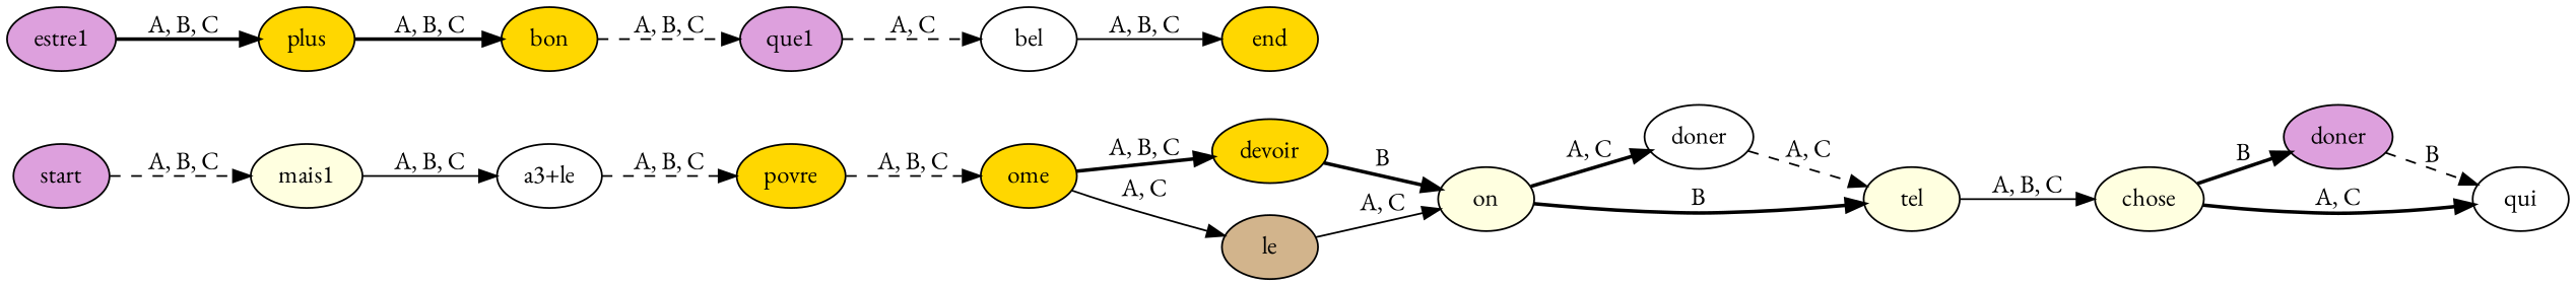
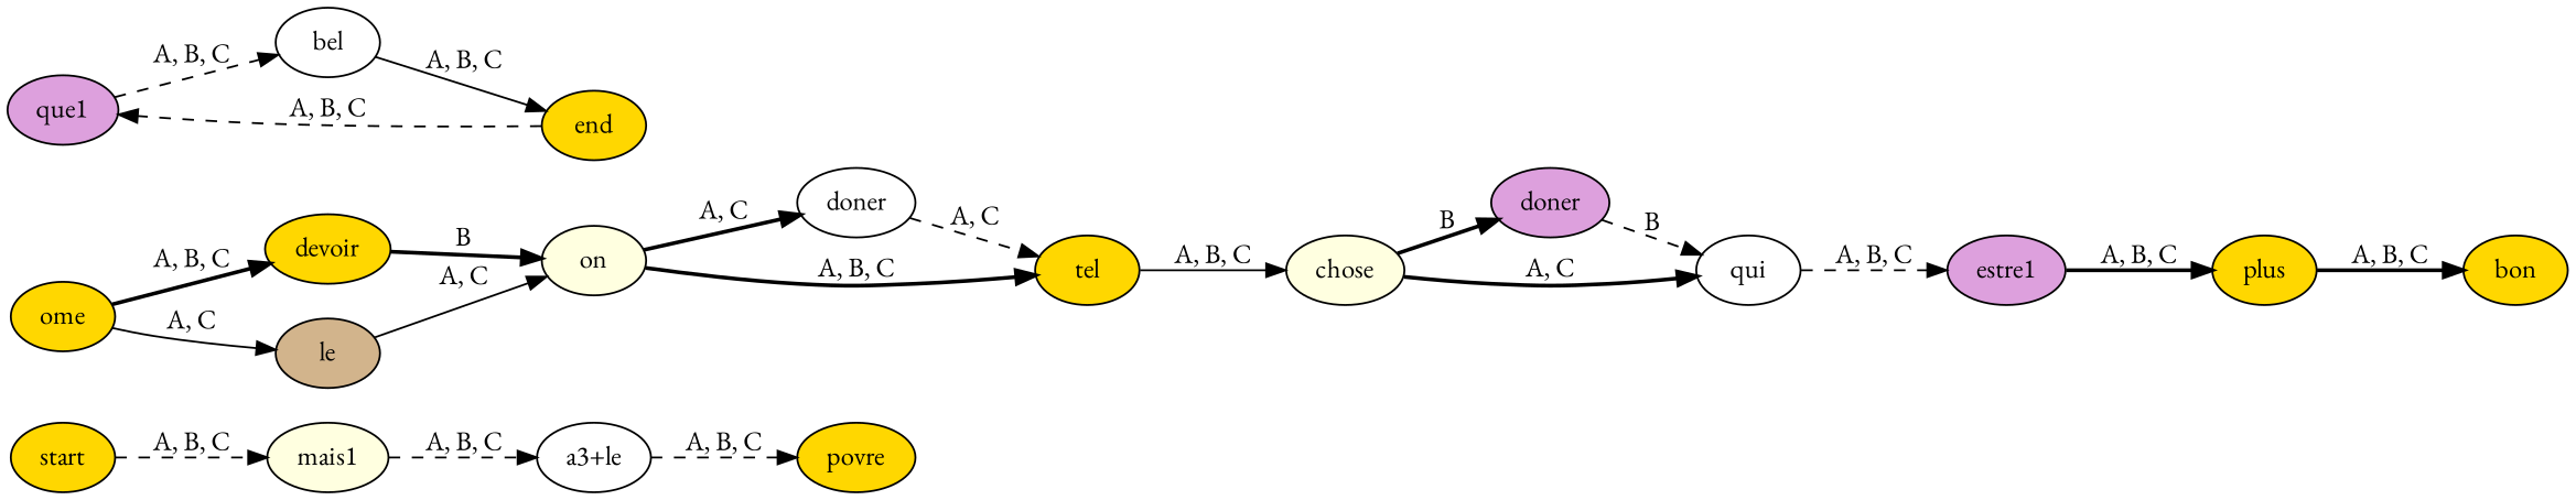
  digraph {
    fontname="EB Garamond"
    rankdir=LR
    node [fillcolor=gold fontname="EB Garamond" style=filled]
    edge [fontname="EB Garamond" style=dashed]
-   n1 [fillcolor=plum label=start]
+   n1 [label=start]
    n2 [fillcolor=lightyellow label=mais1]
    n3 [fillcolor=white label="a3+le"]
    n4 [label=povre]
    n5 [label=ome]
    n6 [label=devoir]
    n7 [fillcolor=tan label=le]
    n8 [fillcolor=lightyellow label=on]
    n9 [fillcolor=white label=doner]
-   n10 [fillcolor=lightyellow label=tel]
+   n10 [label=tel]
    n11 [fillcolor=lightyellow label=chose]
    n12 [fillcolor=plum label=doner]
    n13 [fillcolor=white label=qui]
    n14 [fillcolor=plum label=estre1]
    n15 [label=plus]
    n16 [label=bon]
    n17 [fillcolor=plum label=que1]
    n18 [fillcolor=white label=bel]
    n19 [label=end]
    subgraph sub_1 {
      rank=same
      n1
    }
    subgraph sub_2 {
      rank=same
      n2
    }
    subgraph sub_3 {
      rank=same
      n3
    }
    subgraph sub_4 {
      rank=same
      n4
    }
    subgraph sub_5 {
      rank=same
      n5
    }
    subgraph sub_6 {
      rank=same
      n6
    }
    subgraph sub_7 {
      rank=same
      n7
    }
    subgraph sub_8 {
      rank=same
      n8
    }
    subgraph sub_9 {
      rank=same
      n9
    }
    subgraph sub_10 {
      rank=same
      n10
    }
    subgraph sub_11 {
      rank=same
      n11
    }
    subgraph sub_12 {
      rank=same
      n12
    }
    subgraph sub_13 {
      rank=same
      n13
    }
    subgraph sub_14 {
      rank=same
      n14
    }
    subgraph sub_15 {
      rank=same
      n15
    }
    subgraph sub_16 {
      rank=same
      n16
    }
    subgraph sub_17 {
      rank=same
      n17
    }
    subgraph sub_18 {
      rank=same
      n18
    }
    subgraph sub_19 {
      rank=same
      n19
    }
    n1 -> n2 [label="A, B, C"]
-   n2 -> n3 [label="A, B, C" style=solid]
+   n2 -> n3 [label="A, B, C"]
    n3 -> n4 [label="A, B, C"]
-   n4 -> n5 [label="A, B, C"]
    n5 -> n6 [label="A, B, C" style=bold]
    n5 -> n7 [label="A, C" style=solid]
    n6 -> n8 [label=B style=bold]
    n7 -> n8 [label="A, C" style=solid]
    n8 -> n9 [label="A, C" style=bold]
-   n8 -> n10 [label=B style=bold]
+   n8 -> n10 [label="A, B, C" style=bold]
    n9 -> n10 [label="A, C"]
    n10 -> n11 [label="A, B, C" style=solid]
    n11 -> n12 [label=B style=bold]
    n11 -> n13 [label="A, C" style=bold]
    n12 -> n13 [label=B]
+   n13 -> n14 [label="A, B, C"]
    n14 -> n15 [label="A, B, C" style=bold]
    n15 -> n16 [label="A, B, C" style=bold]
-   n16 -> n17 [label="A, B, C"]
-   n17 -> n18 [label="A, C"]
+   n19 -> n17 [label="A, B, C"]
+   n17 -> n18 [label="A, B, C"]
    n18 -> n19 [label="A, B, C" style=solid]
  }
